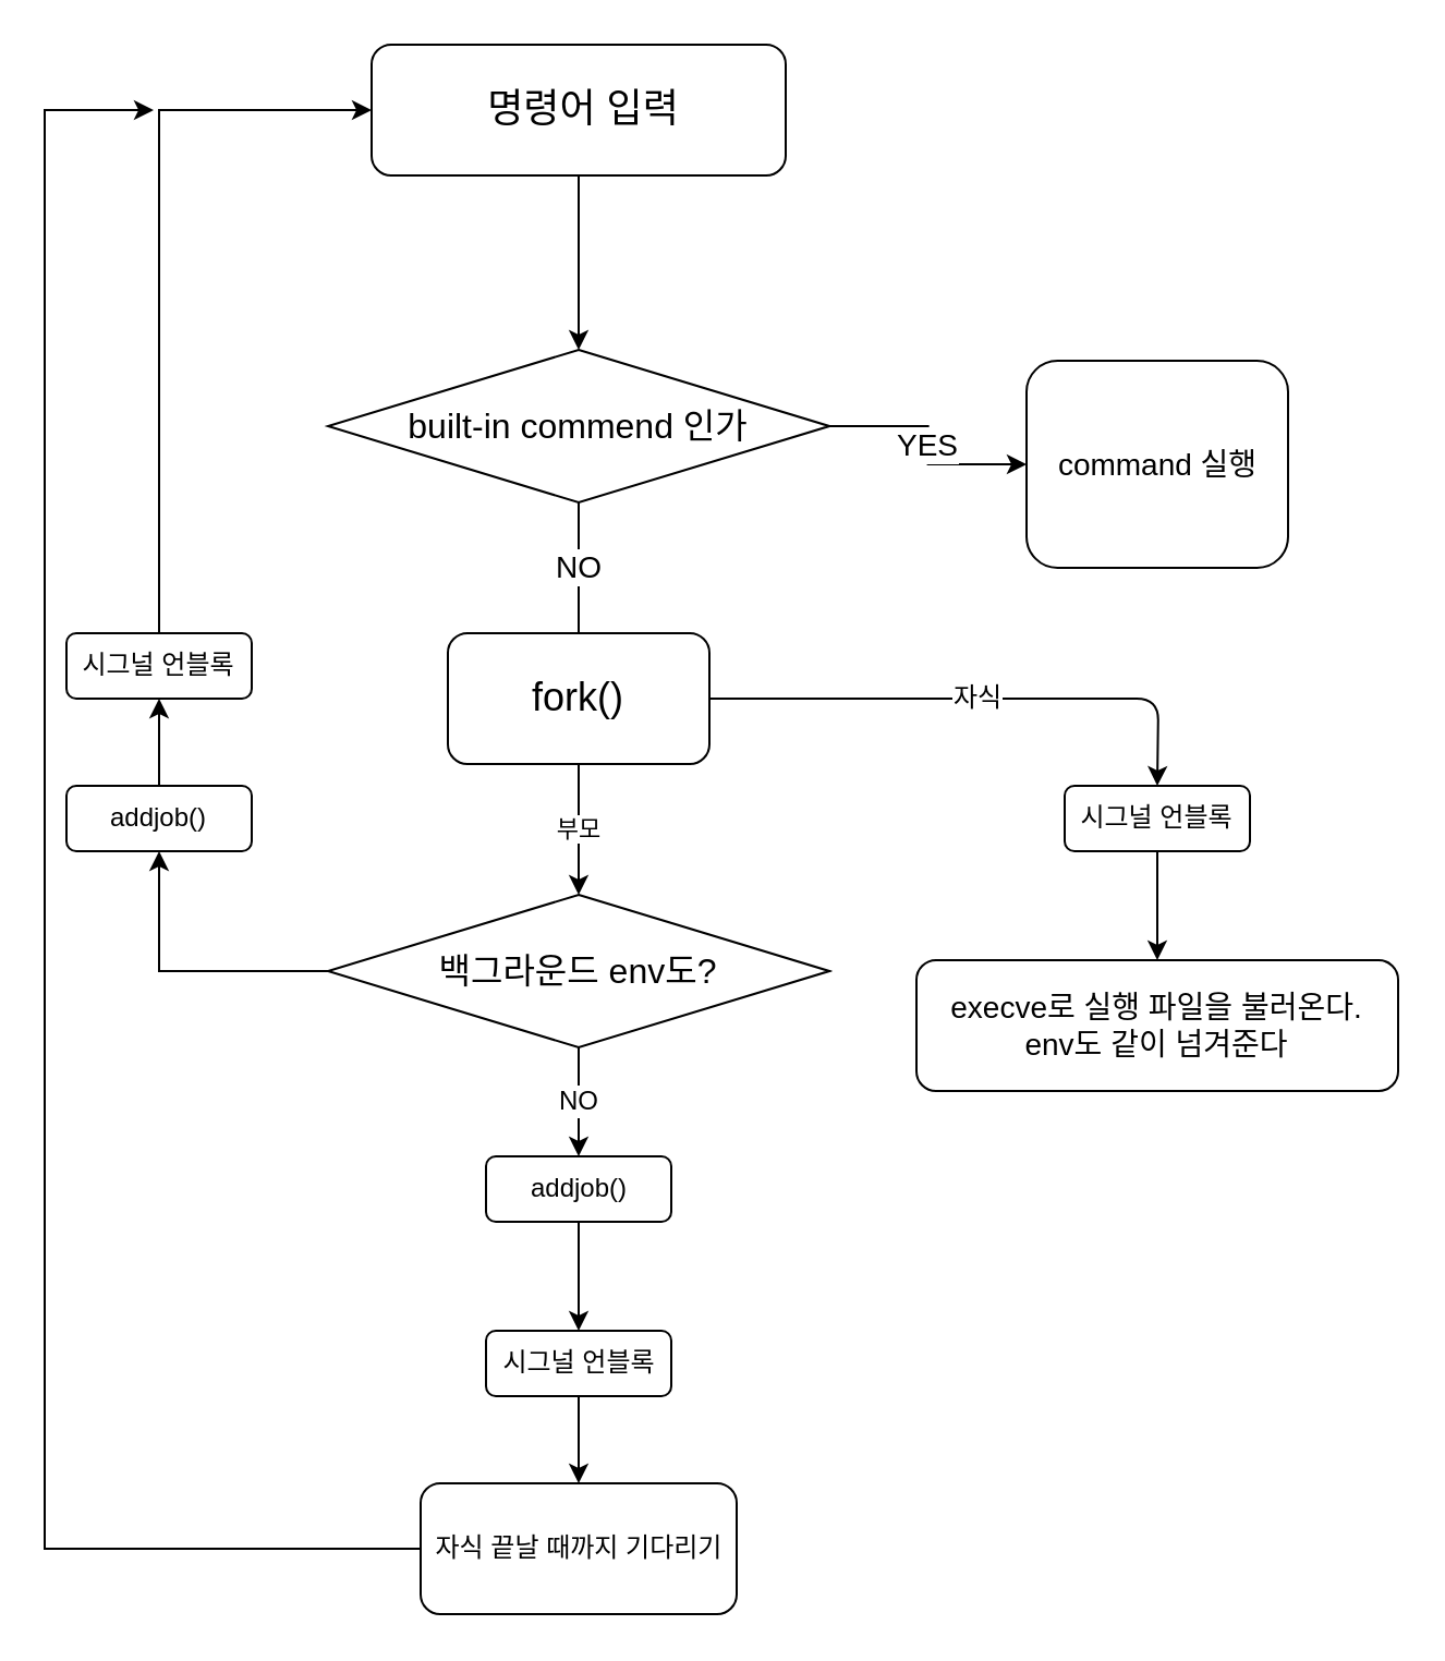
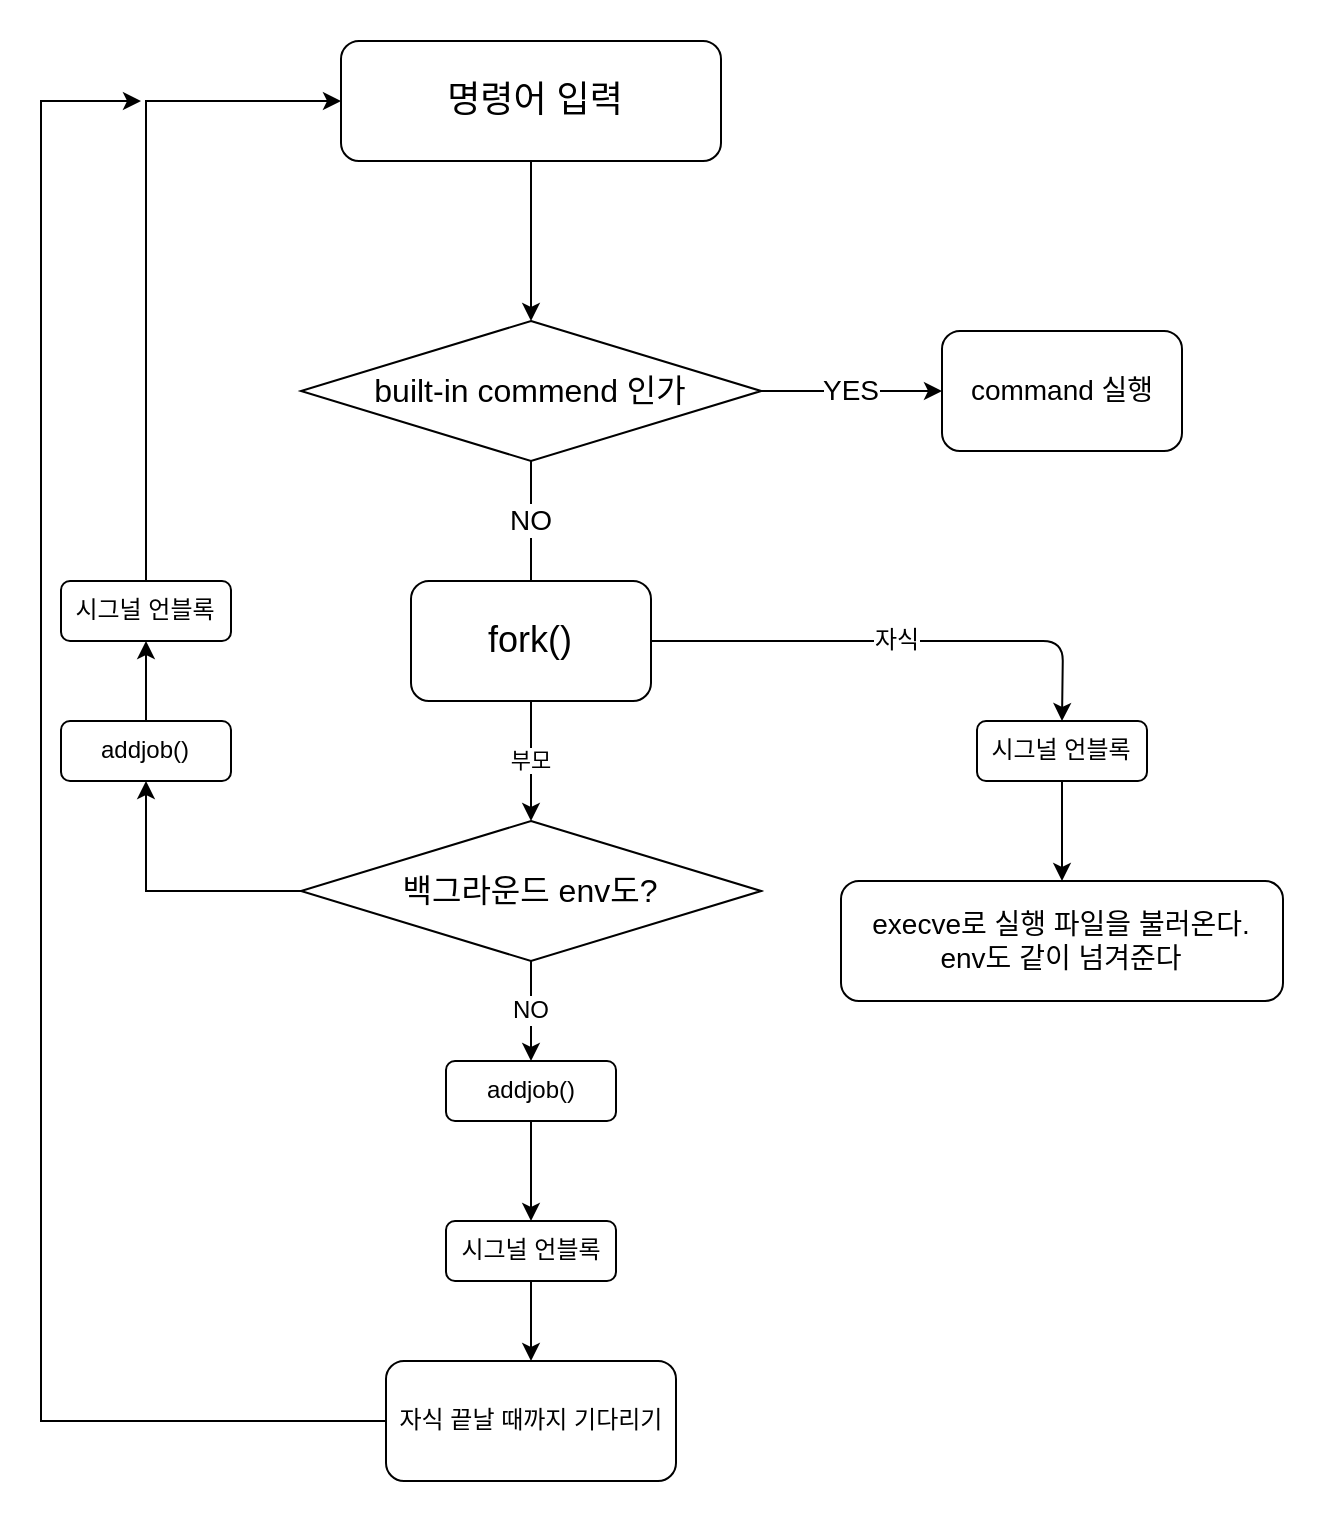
  <mxCell id="0" />
  <mxCell id="1" parent="0" />
  <mxCell id="2" value="NO" style="edgeStyle=orthogonalEdgeStyle;rounded=0;orthogonalLoop=1;jettySize=auto;html=1;exitX=0.5;exitY=1;exitDx=0;exitDy=0;entryX=0.5;entryY=0;entryDx=0;entryDy=0;fontSize=14;endArrow=none;" edge="1" parent="1" source="4" target="9"><mxGeometry relative="1" as="geometry" /></mxCell>
  <mxCell id="3" value="YES" style="edgeStyle=orthogonalEdgeStyle;rounded=0;orthogonalLoop=1;jettySize=auto;html=1;exitX=1;exitY=0.5;exitDx=0;exitDy=0;fontSize=14;" edge="1" parent="1" source="4" target="13"><mxGeometry relative="1" as="geometry"><mxPoint x="460" y="195" as="targetPoint" /></mxGeometry></mxCell>
  <mxCell id="4" value="&lt;font style=&quot;font-size: 16px&quot;&gt;built-in commend 인가&lt;/font&gt;" style="rhombus;whiteSpace=wrap;html=1;" vertex="1" parent="1"><mxGeometry x="150" y="160" width="230" height="70" as="geometry" /></mxCell>
  <mxCell id="5" value="&lt;font style=&quot;font-size: 18px&quot;&gt;&amp;nbsp;명령어 입력&lt;/font&gt;" style="rounded=1;whiteSpace=wrap;html=1;" vertex="1" parent="1"><mxGeometry x="170" y="20" width="190" height="60" as="geometry" /></mxCell>
  <mxCell id="6" value="" style="endArrow=classic;html=1;exitX=0.5;exitY=1;exitDx=0;exitDy=0;entryX=0.5;entryY=0;entryDx=0;entryDy=0;" edge="1" parent="1" source="5" target="4"><mxGeometry width="50" height="50" relative="1" as="geometry"><mxPoint x="355" y="630" as="sourcePoint" /><mxPoint x="405" y="580" as="targetPoint" /></mxGeometry></mxCell>
  <mxCell id="7" value="execve로 실행 파일을 불러온다.&lt;br&gt;env도 같이 넘겨준다" style="rounded=1;whiteSpace=wrap;html=1;fontSize=14;" vertex="1" parent="1"><mxGeometry x="420" y="440" width="221" height="60" as="geometry" /></mxCell>
  <mxCell id="8" value="부모" style="edgeStyle=orthogonalEdgeStyle;rounded=0;orthogonalLoop=1;jettySize=auto;html=1;entryX=0.5;entryY=0;entryDx=0;entryDy=0;" edge="1" parent="1" source="9" target="12"><mxGeometry relative="1" as="geometry" /></mxCell>
  <mxCell id="9" value="fork()" style="rounded=1;whiteSpace=wrap;html=1;fontSize=18;" vertex="1" parent="1"><mxGeometry x="205" y="290" width="120" height="60" as="geometry" /></mxCell>
  <mxCell id="10" value="NO" style="edgeStyle=orthogonalEdgeStyle;rounded=0;orthogonalLoop=1;jettySize=auto;html=1;fontSize=12;entryX=0.5;entryY=0;entryDx=0;entryDy=0;" edge="1" parent="1" source="12" target="17"><mxGeometry relative="1" as="geometry"><mxPoint x="265" y="510" as="targetPoint" /></mxGeometry></mxCell>
  <mxCell id="11" style="edgeStyle=orthogonalEdgeStyle;rounded=0;orthogonalLoop=1;jettySize=auto;html=1;entryX=0.5;entryY=1;entryDx=0;entryDy=0;" edge="1" parent="1" source="12" target="21"><mxGeometry relative="1" as="geometry" /></mxCell>
  <mxCell id="12" value="&lt;font size=&quot;3&quot;&gt;백그라운드 env도?&lt;/font&gt;" style="rhombus;whiteSpace=wrap;html=1;" vertex="1" parent="1"><mxGeometry x="150" y="410" width="230" height="70" as="geometry" /></mxCell>
- <mxCell id="13" value="command 실행" style="rounded=1;whiteSpace=wrap;html=1;fontSize=14;" vertex="1" parent="1"><mxGeometry x="470.5" y="165" width="120" height="95" as="geometry" /></mxCell>
+ <mxCell id="13" value="command 실행" style="rounded=1;whiteSpace=wrap;html=1;fontSize=14;" vertex="1" parent="1"><mxGeometry x="470.5" y="165" width="120" height="60" as="geometry" /></mxCell>
  <mxCell id="14" style="edgeStyle=orthogonalEdgeStyle;rounded=0;orthogonalLoop=1;jettySize=auto;html=1;" edge="1" parent="1" source="15"><mxGeometry relative="1" as="geometry"><mxPoint x="70" y="50" as="targetPoint" /><Array as="points"><mxPoint x="20" y="710" /><mxPoint x="20" y="50" /></Array></mxGeometry></mxCell>
  <mxCell id="15" value="자식 끝날 때까지 기다리기" style="rounded=1;whiteSpace=wrap;html=1;fontSize=12;" vertex="1" parent="1"><mxGeometry x="192.5" y="680" width="145" height="60" as="geometry" /></mxCell>
  <mxCell id="16" style="edgeStyle=orthogonalEdgeStyle;rounded=0;orthogonalLoop=1;jettySize=auto;html=1;entryX=0.5;entryY=0;entryDx=0;entryDy=0;" edge="1" parent="1" source="17" target="19"><mxGeometry relative="1" as="geometry" /></mxCell>
  <mxCell id="17" value="addjob()" style="rounded=1;whiteSpace=wrap;html=1;" vertex="1" parent="1"><mxGeometry x="222.5" y="530" width="85" height="30" as="geometry" /></mxCell>
  <mxCell id="18" style="edgeStyle=orthogonalEdgeStyle;rounded=0;orthogonalLoop=1;jettySize=auto;html=1;" edge="1" parent="1" source="19" target="15"><mxGeometry relative="1" as="geometry" /></mxCell>
  <mxCell id="19" value="시그널 언블록" style="rounded=1;whiteSpace=wrap;html=1;" vertex="1" parent="1"><mxGeometry x="222.5" y="610" width="85" height="30" as="geometry" /></mxCell>
  <mxCell id="20" style="edgeStyle=orthogonalEdgeStyle;rounded=0;orthogonalLoop=1;jettySize=auto;html=1;entryX=0.5;entryY=1;entryDx=0;entryDy=0;" edge="1" parent="1" source="21" target="23"><mxGeometry relative="1" as="geometry" /></mxCell>
  <mxCell id="21" value="addjob()" style="rounded=1;whiteSpace=wrap;html=1;" vertex="1" parent="1"><mxGeometry x="30" y="360" width="85" height="30" as="geometry" /></mxCell>
  <mxCell id="22" style="edgeStyle=orthogonalEdgeStyle;rounded=0;orthogonalLoop=1;jettySize=auto;html=1;entryX=0;entryY=0.5;entryDx=0;entryDy=0;exitX=0.5;exitY=0;exitDx=0;exitDy=0;" edge="1" parent="1" source="23" target="5"><mxGeometry relative="1" as="geometry"><mxPoint x="52.5" y="40" as="targetPoint" /><Array as="points"><mxPoint x="73" y="50" /></Array></mxGeometry></mxCell>
  <mxCell id="23" value="시그널 언블록" style="rounded=1;whiteSpace=wrap;html=1;" vertex="1" parent="1"><mxGeometry x="30" y="290" width="85" height="30" as="geometry" /></mxCell>
  <mxCell id="24" style="edgeStyle=orthogonalEdgeStyle;rounded=0;orthogonalLoop=1;jettySize=auto;html=1;" edge="1" parent="1" source="25" target="7"><mxGeometry relative="1" as="geometry" /></mxCell>
  <mxCell id="25" value="시그널 언블록" style="rounded=1;whiteSpace=wrap;html=1;" vertex="1" parent="1"><mxGeometry x="488" y="360" width="85" height="30" as="geometry" /></mxCell>
  <mxCell id="26" value="자식" style="endArrow=classic;html=1;fontSize=12;exitX=1;exitY=0.5;exitDx=0;exitDy=0;entryX=0.5;entryY=0;entryDx=0;entryDy=0;" edge="1" parent="1" source="9" target="25"><mxGeometry width="50" height="50" relative="1" as="geometry"><mxPoint x="325" y="320" as="sourcePoint" /><mxPoint x="570" y="310" as="targetPoint" /><Array as="points"><mxPoint x="531" y="320" /></Array></mxGeometry></mxCell>
